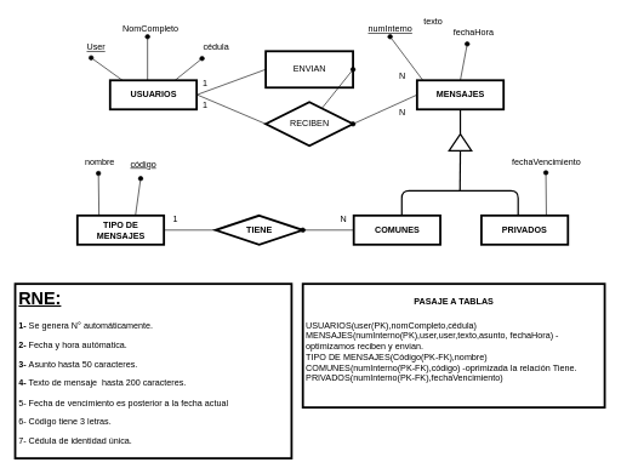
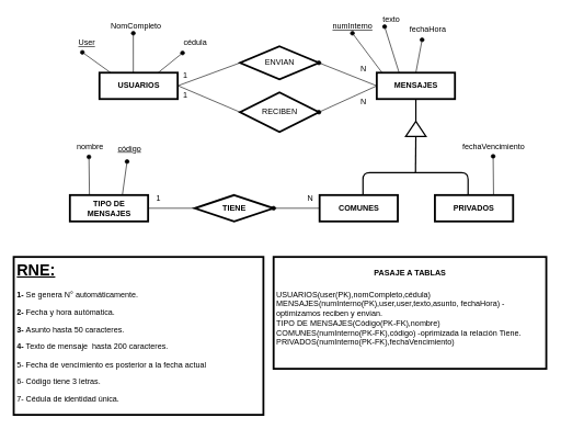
  <mxCell id="0" />
  <mxCell id="1" parent="0" />
  <mxCell id="2" value="&lt;b&gt;USUARIOS&lt;br&gt;&lt;/b&gt;" style="rounded=0;whiteSpace=wrap;html=1;strokeWidth=3;" vertex="1" parent="1"><mxGeometry x="150.5" y="110" width="119" height="40" as="geometry" /></mxCell>
  <mxCell id="3" value="&lt;b&gt;MENSAJES&lt;br&gt;&lt;/b&gt;" style="rounded=0;whiteSpace=wrap;html=1;strokeWidth=3;" vertex="1" parent="1"><mxGeometry x="572.5" y="110" width="119" height="40" as="geometry" /></mxCell>
  <mxCell id="4" value="&lt;b&gt;TIPO DE MENSAJES&lt;br&gt;&lt;/b&gt;" style="rounded=0;whiteSpace=wrap;html=1;strokeWidth=3;" vertex="1" parent="1"><mxGeometry x="105.5" y="296" width="119" height="40" as="geometry" /></mxCell>
  <mxCell id="5" value="&lt;b&gt;COMUNES&lt;/b&gt;" style="rounded=0;whiteSpace=wrap;html=1;strokeWidth=3;" vertex="1" parent="1"><mxGeometry x="485.5" y="296" width="119" height="40" as="geometry" /></mxCell>
  <mxCell id="6" value="&lt;b&gt;PRIVADOS&lt;br&gt;&lt;/b&gt;" style="rounded=0;whiteSpace=wrap;html=1;strokeWidth=3;" vertex="1" parent="1"><mxGeometry x="661" y="296" width="119" height="40" as="geometry" /></mxCell>
- <mxCell id="7" value="ENVIAN" style="whiteSpace=wrap;html=1;strokeWidth=3;rounded=0;" vertex="1" parent="1"><mxGeometry x="364.5" y="70" width="120" height="50" as="geometry" /></mxCell>
+ <mxCell id="7" value="ENVIAN" style="rhombus;whiteSpace=wrap;html=1;strokeWidth=3;" vertex="1" parent="1"><mxGeometry x="364.5" y="70" width="120" height="50" as="geometry" /></mxCell>
  <mxCell id="8" value="&lt;b&gt;TIENE&lt;br&gt;&lt;/b&gt;" style="rhombus;whiteSpace=wrap;html=1;strokeWidth=3;" vertex="1" parent="1"><mxGeometry x="295.5" y="296" width="120" height="40" as="geometry" /></mxCell>
  <mxCell id="9" value="" style="triangle;whiteSpace=wrap;html=1;rotation=-90;strokeWidth=2;" vertex="1" parent="1"><mxGeometry x="620.5" y="180" width="23" height="31" as="geometry" /></mxCell>
  <mxCell id="10" value="" style="endArrow=none;html=1;entryX=0.5;entryY=1;entryDx=0;entryDy=0;strokeWidth=2;exitX=1;exitY=0.5;exitDx=0;exitDy=0;" edge="1" parent="1" source="9" target="3"><mxGeometry width="50" height="50" relative="1" as="geometry"><mxPoint x="627.5" y="246" as="sourcePoint" /><mxPoint x="626" y="216" as="targetPoint" /></mxGeometry></mxCell>
  <mxCell id="11" value="" style="endArrow=none;html=1;strokeWidth=2;entryX=0;entryY=0.5;entryDx=0;entryDy=0;" edge="1" parent="1" target="9"><mxGeometry width="50" height="50" relative="1" as="geometry"><mxPoint x="631.5" y="262" as="sourcePoint" /><mxPoint x="631" y="203" as="targetPoint" /></mxGeometry></mxCell>
  <mxCell id="12" value="" style="endArrow=none;html=1;strokeWidth=2;exitX=0.555;exitY=0;exitDx=0;exitDy=0;exitPerimeter=0;" edge="1" parent="1" source="5"><mxGeometry width="50" height="50" relative="1" as="geometry"><mxPoint x="551.5" y="286" as="sourcePoint" /><mxPoint x="711.5" y="296" as="targetPoint" /><Array as="points"><mxPoint x="551.5" y="262" /><mxPoint x="630.5" y="262" /><mxPoint x="711.5" y="262" /></Array></mxGeometry></mxCell>
- <mxCell id="13" value="" style="endArrow=none;html=1;rounded=0;exitX=1;exitY=0.5;exitDx=0;exitDy=0;startArrow=oval;startFill=1;" edge="1" parent="1" source="7" target="41"><mxGeometry width="50" height="50" relative="1" as="geometry"><mxPoint x="494.5" y="170" as="sourcePoint" /><mxPoint x="576.5" y="140" as="targetPoint" /></mxGeometry></mxCell>
+ <mxCell id="13" value="" style="endArrow=none;html=1;rounded=0;entryX=0;entryY=0.5;entryDx=0;entryDy=0;exitX=1;exitY=0.5;exitDx=0;exitDy=0;startArrow=oval;startFill=1;" edge="1" parent="1" source="7" target="3"><mxGeometry width="50" height="50" relative="1" as="geometry"><mxPoint x="494.5" y="170" as="sourcePoint" /><mxPoint x="576.5" y="140" as="targetPoint" /></mxGeometry></mxCell>
  <mxCell id="14" value="" style="endArrow=none;html=1;rounded=0;entryX=0;entryY=0.5;entryDx=0;entryDy=0;exitX=1;exitY=0.5;exitDx=0;exitDy=0;endFill=0;" edge="1" parent="1" source="2" target="7"><mxGeometry width="50" height="50" relative="1" as="geometry"><mxPoint x="279.5" y="140" as="sourcePoint" /><mxPoint x="374.5" y="170" as="targetPoint" /></mxGeometry></mxCell>
  <mxCell id="15" value="" style="endArrow=none;html=1;rounded=0;exitX=1;exitY=0.5;exitDx=0;exitDy=0;" edge="1" parent="1" source="4" target="8"><mxGeometry width="50" height="50" relative="1" as="geometry"><mxPoint x="435.5" y="236" as="sourcePoint" /><mxPoint x="485.5" y="186" as="targetPoint" /></mxGeometry></mxCell>
  <mxCell id="16" value="" style="endArrow=none;html=1;rounded=0;entryX=0;entryY=0.5;entryDx=0;entryDy=0;startArrow=oval;startFill=1;" edge="1" parent="1" target="5"><mxGeometry width="50" height="50" relative="1" as="geometry"><mxPoint x="415.5" y="316" as="sourcePoint" /><mxPoint x="305.5" y="326" as="targetPoint" /></mxGeometry></mxCell>
  <mxCell id="17" value="1" style="text;html=1;align=center;verticalAlign=middle;resizable=0;points=[];autosize=1;strokeColor=none;fillColor=none;" vertex="1" parent="1"><mxGeometry x="265.5" y="100" width="30" height="30" as="geometry" /></mxCell>
  <mxCell id="18" value="N" style="text;html=1;align=center;verticalAlign=middle;resizable=0;points=[];autosize=1;strokeColor=none;fillColor=none;" vertex="1" parent="1"><mxGeometry x="455.5" y="286" width="30" height="30" as="geometry" /></mxCell>
  <mxCell id="19" value="1" style="text;html=1;align=center;verticalAlign=middle;resizable=0;points=[];autosize=1;strokeColor=none;fillColor=none;" vertex="1" parent="1"><mxGeometry x="224.5" y="286" width="30" height="30" as="geometry" /></mxCell>
  <mxCell id="20" value="numInterno" style="text;html=1;strokeColor=none;fillColor=none;align=center;verticalAlign=middle;whiteSpace=wrap;rounded=0;fontSize=12;fontStyle=4" vertex="1" parent="1"><mxGeometry x="515.5" y="30" width="40" height="20" as="geometry" /></mxCell>
+ <mxCell id="21" value="" style="endArrow=none;html=1;fontSize=19;startSize=6;endSize=6;sourcePerimeterSpacing=0;targetPerimeterSpacing=0;strokeColor=#000000;startArrow=oval;startFill=1;entryX=0.286;entryY=0;entryDx=0;entryDy=0;exitX=0.25;exitY=1;exitDx=0;exitDy=0;entryPerimeter=0;" edge="1" parent="1" source="22" target="3"><mxGeometry width="50" height="50" relative="1" as="geometry"><mxPoint x="620.5" y="74.61" as="sourcePoint" /><mxPoint x="620" y="110" as="targetPoint" /></mxGeometry></mxCell>
  <mxCell id="22" value="texto" style="text;html=1;strokeColor=none;fillColor=none;align=center;verticalAlign=middle;whiteSpace=wrap;rounded=0;fontSize=12;" vertex="1" parent="1"><mxGeometry x="574.5" y="20" width="40" height="20" as="geometry" /></mxCell>
  <mxCell id="23" value="" style="endArrow=none;html=1;fontSize=19;startSize=6;endSize=6;sourcePerimeterSpacing=0;targetPerimeterSpacing=0;strokeColor=#000000;startArrow=oval;startFill=1;exitX=0.4;exitY=1;exitDx=0;exitDy=0;exitPerimeter=0;entryX=0.5;entryY=0;entryDx=0;entryDy=0;" edge="1" parent="1" source="24" target="3"><mxGeometry width="50" height="50" relative="1" as="geometry"><mxPoint x="630.5" y="40" as="sourcePoint" /><mxPoint x="610.5" y="110" as="targetPoint" /></mxGeometry></mxCell>
  <mxCell id="24" value="fechaHora" style="text;html=1;align=center;verticalAlign=middle;resizable=0;points=[];autosize=1;strokeColor=none;fillColor=none;" vertex="1" parent="1"><mxGeometry x="609.5" y="30" width="80" height="30" as="geometry" /></mxCell>
  <mxCell id="25" value="" style="endArrow=none;html=1;fontSize=19;startSize=6;endSize=6;sourcePerimeterSpacing=0;targetPerimeterSpacing=0;strokeColor=#000000;startArrow=oval;startFill=1;entryX=0.118;entryY=0;entryDx=0;entryDy=0;entryPerimeter=0;exitX=0.5;exitY=1;exitDx=0;exitDy=0;" edge="1" parent="1"><mxGeometry width="50" height="50" relative="1" as="geometry"><mxPoint x="535.5" y="50" as="sourcePoint" /><mxPoint x="580.542" y="110" as="targetPoint" /></mxGeometry></mxCell>
  <mxCell id="26" value="" style="endArrow=none;html=1;fontSize=19;startSize=6;endSize=6;sourcePerimeterSpacing=0;targetPerimeterSpacing=0;strokeColor=#000000;startArrow=oval;startFill=1;entryX=0.433;entryY=-0.01;entryDx=0;entryDy=0;exitX=0.465;exitY=0.833;exitDx=0;exitDy=0;exitPerimeter=0;entryPerimeter=0;" edge="1" parent="1" source="27" target="2"><mxGeometry width="50" height="50" relative="1" as="geometry"><mxPoint x="150.5" y="60" as="sourcePoint" /><mxPoint x="590.542" y="120" as="targetPoint" /></mxGeometry></mxCell>
  <mxCell id="27" value="NomCompleto" style="text;html=1;align=center;verticalAlign=middle;resizable=0;points=[];autosize=1;strokeColor=none;fillColor=none;" vertex="1" parent="1"><mxGeometry x="155.5" y="25" width="100" height="30" as="geometry" /></mxCell>
  <mxCell id="28" value="" style="endArrow=none;html=1;fontSize=19;startSize=6;endSize=6;sourcePerimeterSpacing=0;targetPerimeterSpacing=0;strokeColor=#000000;startArrow=oval;startFill=1;entryX=0.143;entryY=0;entryDx=0;entryDy=0;entryPerimeter=0;exitX=0.38;exitY=0.967;exitDx=0;exitDy=0;exitPerimeter=0;" edge="1" parent="1" source="29" target="2"><mxGeometry width="50" height="50" relative="1" as="geometry"><mxPoint x="200.5" y="50" as="sourcePoint" /><mxPoint x="190.25" y="120" as="targetPoint" /></mxGeometry></mxCell>
  <mxCell id="29" value="&lt;u&gt;User&lt;/u&gt;" style="text;html=1;align=center;verticalAlign=middle;resizable=0;points=[];autosize=1;strokeColor=none;fillColor=none;" vertex="1" parent="1"><mxGeometry x="105.5" y="50" width="50" height="30" as="geometry" /></mxCell>
  <mxCell id="30" value="cédula" style="text;html=1;align=center;verticalAlign=middle;resizable=0;points=[];autosize=1;strokeColor=none;fillColor=none;" vertex="1" parent="1"><mxGeometry x="265.5" y="50" width="60" height="30" as="geometry" /></mxCell>
  <mxCell id="31" value="" style="endArrow=none;html=1;fontSize=19;startSize=6;endSize=6;sourcePerimeterSpacing=0;targetPerimeterSpacing=0;strokeColor=#000000;startArrow=oval;startFill=1;entryX=0.75;entryY=0;entryDx=0;entryDy=0;" edge="1" parent="1"><mxGeometry width="50" height="50" relative="1" as="geometry"><mxPoint x="276.917" y="80" as="sourcePoint" /><mxPoint x="239.75" y="110" as="targetPoint" /></mxGeometry></mxCell>
  <mxCell id="32" value="" style="endArrow=none;html=1;fontSize=19;startSize=6;endSize=6;sourcePerimeterSpacing=0;targetPerimeterSpacing=0;strokeColor=#000000;startArrow=oval;startFill=1;entryX=0.75;entryY=0;entryDx=0;entryDy=0;" edge="1" parent="1" source="33" target="6"><mxGeometry width="50" height="50" relative="1" as="geometry"><mxPoint x="754.5" y="246" as="sourcePoint" /><mxPoint x="254.75" y="86" as="targetPoint" /></mxGeometry></mxCell>
  <mxCell id="33" value="fechaVencimiento" style="text;html=1;align=center;verticalAlign=middle;resizable=0;points=[];autosize=1;strokeColor=none;fillColor=none;" vertex="1" parent="1"><mxGeometry x="689.5" y="207" width="120" height="30" as="geometry" /></mxCell>
  <mxCell id="34" value="" style="endArrow=none;html=1;fontSize=19;startSize=6;endSize=6;sourcePerimeterSpacing=0;targetPerimeterSpacing=0;strokeColor=#000000;startArrow=oval;startFill=1;entryX=0.25;entryY=0;entryDx=0;entryDy=0;exitX=0.483;exitY=1.033;exitDx=0;exitDy=0;exitPerimeter=0;" edge="1" parent="1" source="35" target="4"><mxGeometry width="50" height="50" relative="1" as="geometry"><mxPoint x="135.5" y="246" as="sourcePoint" /><mxPoint x="254.75" y="86" as="targetPoint" /></mxGeometry></mxCell>
  <mxCell id="35" value="nombre" style="text;html=1;align=center;verticalAlign=middle;resizable=0;points=[];autosize=1;strokeColor=none;fillColor=none;" vertex="1" parent="1"><mxGeometry x="105.5" y="207" width="60" height="30" as="geometry" /></mxCell>
  <mxCell id="36" value="" style="endArrow=none;html=1;fontSize=19;startSize=6;endSize=6;sourcePerimeterSpacing=0;targetPerimeterSpacing=0;strokeColor=#000000;startArrow=oval;startFill=1;entryX=0.672;entryY=-0.025;entryDx=0;entryDy=0;entryPerimeter=0;exitX=0.45;exitY=1.133;exitDx=0;exitDy=0;exitPerimeter=0;" edge="1" parent="1" source="37" target="4"><mxGeometry width="50" height="50" relative="1" as="geometry"><mxPoint x="195.5" y="236" as="sourcePoint" /><mxPoint x="145.25" y="306" as="targetPoint" /></mxGeometry></mxCell>
  <mxCell id="37" value="&lt;u&gt;código&lt;/u&gt;" style="text;html=1;align=center;verticalAlign=middle;resizable=0;points=[];autosize=1;strokeColor=none;fillColor=none;" vertex="1" parent="1"><mxGeometry x="165.5" y="211" width="60" height="30" as="geometry" /></mxCell>
  <mxCell id="38" value="&lt;h1&gt;&lt;u&gt;RNE:&lt;/u&gt;&lt;/h1&gt;&lt;div&gt;&lt;b&gt;1-&lt;/b&gt;&amp;nbsp;Se genera N° automáticamente.&lt;span style=&quot;background-color: initial;&quot;&gt;&amp;nbsp;&lt;/span&gt;&lt;/div&gt;&lt;p&gt;&lt;b&gt;2-&lt;/b&gt;&amp;nbsp;Fecha y hora autómatica.&lt;/p&gt;&lt;p&gt;&lt;b&gt;3-&lt;/b&gt;&amp;nbsp;Asunto hasta 50 caracteres.&lt;/p&gt;&lt;p&gt;&lt;b style=&quot;background-color: initial;&quot;&gt;4-&lt;/b&gt;&lt;span style=&quot;background-color: initial;&quot;&gt;&amp;nbsp;Texto de mensaje&amp;nbsp; hasta 200 caracteres.&lt;/span&gt;&lt;/p&gt;&lt;p&gt;5- Fecha de vencimiento es posterior a la fecha actual&lt;/p&gt;&lt;p&gt;6- Código tiene 3 letras.&lt;/p&gt;&lt;p&gt;7- Cédula de identidad única.&lt;/p&gt;&lt;p&gt;&lt;br&gt;&lt;/p&gt;&lt;p&gt;&lt;br&gt;&lt;/p&gt;" style="text;html=1;fillColor=#ffffff;spacing=5;spacingTop=-20;whiteSpace=wrap;overflow=hidden;rounded=0;strokeWidth=3;strokeColor=#000000;" vertex="1" parent="1"><mxGeometry x="20" y="390" width="380" height="240" as="geometry" /></mxCell>
  <mxCell id="39" value="&lt;h1&gt;&lt;font style=&quot;font-size: 12px&quot;&gt;PASAJE A TABLAS&lt;/font&gt;&lt;/h1&gt;&lt;div&gt;&lt;font style=&quot;&quot;&gt;&lt;div style=&quot;font-size: 12px; text-align: left;&quot;&gt;USUARIOS(user(PK),nomCompleto,cédula)&lt;/div&gt;&lt;div style=&quot;font-size: 12px;&quot;&gt;&lt;div style=&quot;text-align: left;&quot;&gt;&lt;span style=&quot;background-color: initial;&quot;&gt;MENSAJES(&lt;/span&gt;&lt;span style=&quot;background-color: initial;&quot;&gt;numInterno&lt;/span&gt;&lt;span style=&quot;background-color: initial;&quot;&gt;(PK)&lt;/span&gt;&lt;span style=&quot;background-color: initial;&quot;&gt;,&lt;/span&gt;&lt;span style=&quot;background-color: initial;&quot;&gt;user,user&lt;/span&gt;&lt;span style=&quot;background-color: initial;&quot;&gt;,&lt;/span&gt;&lt;span style=&quot;background-color: initial;&quot;&gt;texto,asunto, fechaHora&lt;/span&gt;&lt;span style=&quot;background-color: initial;&quot;&gt;) -&lt;/span&gt;&lt;span style=&quot;background-color: initial;&quot;&gt;optimizamos reciben y envian.&lt;/span&gt;&lt;br&gt;&lt;/div&gt;&lt;/div&gt;&lt;div style=&quot;text-align: left;&quot;&gt;TIPO DE MENSAJES(Código(PK-FK&lt;span style=&quot;background-color: initial;&quot;&gt;),nombre)&lt;/span&gt;&lt;/div&gt;&lt;/font&gt;&lt;/div&gt;&lt;div style=&quot;text-align: left;&quot;&gt;&lt;span style=&quot;background-color: initial;&quot;&gt;COMUNES(&lt;/span&gt;&lt;span style=&quot;background-color: initial;&quot;&gt;numInterno(PK-FK),código&lt;/span&gt;&lt;span style=&quot;background-color: initial;&quot;&gt;) -oprimizada la relación&amp;nbsp;&lt;/span&gt;&lt;span style=&quot;background-color: initial;&quot;&gt;Tiene.&lt;/span&gt;&lt;/div&gt;&lt;div style=&quot;text-align: left;&quot;&gt;&lt;span style=&quot;background-color: initial;&quot;&gt;PRIVADOS(numInterno(PK-FK),fechaVencimiento)&lt;/span&gt;&lt;br&gt;&lt;/div&gt;&lt;div style=&quot;text-align: left;&quot;&gt;&lt;br&gt;&lt;/div&gt;&lt;span style=&quot;text-align: left;&quot;&gt;&lt;br&gt;&lt;/span&gt;" style="text;html=1;fillColor=#ffffff;spacing=5;spacingTop=-20;whiteSpace=wrap;overflow=hidden;rounded=0;strokeWidth=3;strokeColor=#000000;align=center;" vertex="1" parent="1"><mxGeometry x="415.5" y="390" width="415" height="170" as="geometry" /></mxCell>
  <mxCell id="40" value="N" style="text;html=1;align=center;verticalAlign=middle;resizable=0;points=[];autosize=1;strokeColor=none;fillColor=none;" vertex="1" parent="1"><mxGeometry x="536.5" y="90" width="30" height="30" as="geometry" /></mxCell>
  <mxCell id="41" value="RECIBEN" style="rhombus;whiteSpace=wrap;html=1;strokeWidth=3;" vertex="1" parent="1"><mxGeometry x="364.5" y="140" width="120" height="60" as="geometry" /></mxCell>
  <mxCell id="42" value="" style="endArrow=none;html=1;rounded=0;exitX=1;exitY=0.5;exitDx=0;exitDy=0;startArrow=oval;startFill=1;entryX=0;entryY=0.5;entryDx=0;entryDy=0;" edge="1" parent="1" source="41" target="3"><mxGeometry width="50" height="50" relative="1" as="geometry"><mxPoint x="495.5" y="90" as="sourcePoint" /><mxPoint x="560.5" y="130" as="targetPoint" /></mxGeometry></mxCell>
  <mxCell id="43" value="" style="endArrow=none;html=1;rounded=0;entryX=0;entryY=0.5;entryDx=0;entryDy=0;endFill=0;" edge="1" parent="1" target="41"><mxGeometry width="50" height="50" relative="1" as="geometry"><mxPoint x="270.5" y="130" as="sourcePoint" /><mxPoint x="375.5" y="90" as="targetPoint" /></mxGeometry></mxCell>
  <mxCell id="44" value="1" style="text;html=1;align=center;verticalAlign=middle;resizable=0;points=[];autosize=1;strokeColor=none;fillColor=none;" vertex="1" parent="1"><mxGeometry x="265.5" y="130" width="30" height="30" as="geometry" /></mxCell>
  <mxCell id="45" value="N" style="text;html=1;align=center;verticalAlign=middle;resizable=0;points=[];autosize=1;strokeColor=none;fillColor=none;" vertex="1" parent="1"><mxGeometry x="536.5" y="140" width="30" height="30" as="geometry" /></mxCell>
